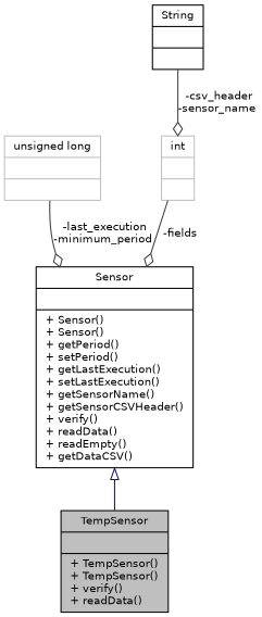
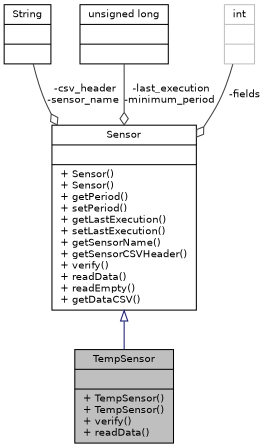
  digraph {
    node [color=black fontname=Helvetica fontsize=10 shape=record]
    edge [color=grey25 fontname=Helvetica fontsize=10 labelfontname=Helvetica labelfontsize=10 style=solid arrowhead=odiamond]
    n1 [fillcolor=grey75 fontcolor=black height=0.2 label="{TempSensor\n||+ TempSensor()\l+ TempSensor()\l+ verify()\l+ readData()\l}" style=filled width=0.4]
    n2 [height=0.2 label="{Sensor\n||+ Sensor()\l+ Sensor()\l+ getPeriod()\l+ setPeriod()\l+ getLastExecution()\l+ setLastExecution()\l+ getSensorName()\l+ getSensorCSVHeader()\l+ verify()\l+ readData()\l+ readEmpty()\l+ getDataCSV()\l}" width=0.4]
    n3 [height=0.2 label="{String\n||}" width=0.4]
-   n4 [color=grey75 height=0.2 label="{unsigned long\n||}" width=0.4]
+   n4 [height=0.2 label="{unsigned long\n||}" width=0.4]
    n5 [color=grey75 height=0.2 label="{int\n||}" width=0.4]
    n2 -> n1 [arrowtail=onormal color=midnightblue dir=back arrowhead=""]
-   n3 -> n5 [label=" -csv_header\n-sensor_name"]
+   n3 -> n2 [label=" -csv_header\n-sensor_name"]
    n4 -> n2 [label=" -last_execution\n-minimum_period"]
    n5 -> n2 [label=" -fields"]
  }
